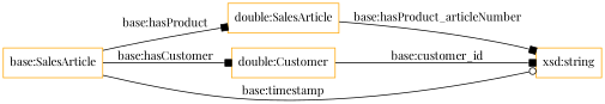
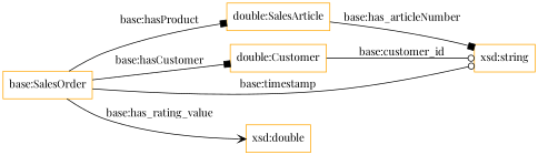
  digraph {
    fontname="Playfair Display"
    rankdir=LR
    node [color=orange fontname="Playfair Display" shape=rectangle]
    edge [arrowhead=box fontname="Playfair Display"]
    n1 [label="double:SalesArticle"]
-   "base:SalesOrder" [label="base:SalesArticle"]
+   "base:SalesOrder"
    n3 [label="double:Customer"]
    "xsd:string"
-   n1 -> "xsd:string" [label="base:hasProduct_articleNumber"]
+   "xsd:double"
+   n1 -> "xsd:string" [label="base:has_articleNumber"]
    "base:SalesOrder" -> n1 [label="base:hasProduct"]
    "base:SalesOrder" -> n3 [label="base:hasCustomer"]
    "base:SalesOrder" -> "xsd:string" [arrowhead=odot label="base:timestamp"]
-   n3 -> "xsd:string" [label="base:customer_id"]
+   "base:SalesOrder" -> "xsd:double" [arrowhead=vee label="base:has_rating_value"]
+   n3 -> "xsd:string" [arrowhead=odot label="base:customer_id"]
  }
